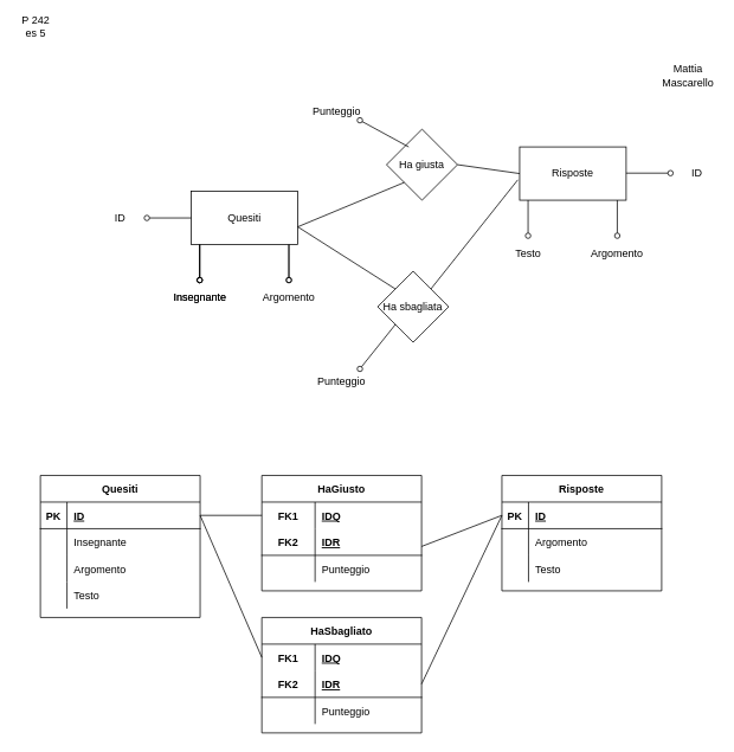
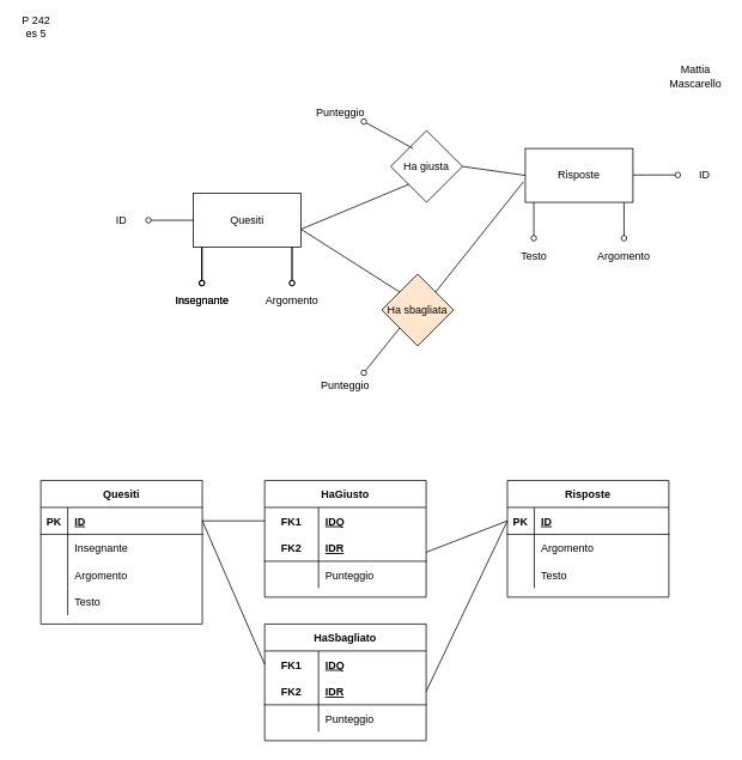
  <mxCell id="0" />
  <mxCell id="1" parent="0" />
  <mxCell id="2" value="Quesiti" style="rounded=0;whiteSpace=wrap;html=1;" vertex="1" parent="1"><mxGeometry x="215" y="215" width="120" height="60" as="geometry" /></mxCell>
  <mxCell id="3" value="" style="endArrow=oval;html=1;endFill=0;" edge="1" parent="1"><mxGeometry width="50" height="50" relative="1" as="geometry"><mxPoint x="215" y="245" as="sourcePoint" /><mxPoint x="165" y="245" as="targetPoint" /></mxGeometry></mxCell>
  <mxCell id="4" value="ID" style="text;html=1;strokeColor=none;fillColor=none;align=center;verticalAlign=middle;whiteSpace=wrap;rounded=0;" vertex="1" parent="1"><mxGeometry x="115" y="235" width="40" height="20" as="geometry" /></mxCell>
  <mxCell id="5" value="" style="endArrow=oval;html=1;endFill=0;exitX=0.5;exitY=1;exitDx=0;exitDy=0;" edge="1" parent="1"><mxGeometry width="50" height="50" relative="1" as="geometry"><mxPoint x="224.5" y="275" as="sourcePoint" /><mxPoint x="224.5" y="315" as="targetPoint" /></mxGeometry></mxCell>
  <mxCell id="6" value="Insegnante" style="text;html=1;strokeColor=none;fillColor=none;align=center;verticalAlign=middle;whiteSpace=wrap;rounded=0;" vertex="1" parent="1"><mxGeometry x="205" y="325" width="40" height="20" as="geometry" /></mxCell>
  <mxCell id="7" value="" style="endArrow=oval;html=1;endFill=0;exitX=0.5;exitY=1;exitDx=0;exitDy=0;" edge="1" parent="1"><mxGeometry width="50" height="50" relative="1" as="geometry"><mxPoint x="325" y="275" as="sourcePoint" /><mxPoint x="325" y="315" as="targetPoint" /></mxGeometry></mxCell>
  <mxCell id="8" value="Argomento" style="text;html=1;strokeColor=none;fillColor=none;align=center;verticalAlign=middle;whiteSpace=wrap;rounded=0;" vertex="1" parent="1"><mxGeometry x="305" y="325" width="40" height="20" as="geometry" /></mxCell>
  <mxCell id="9" value="Ha giusta" style="rhombus;whiteSpace=wrap;html=1;" vertex="1" parent="1"><mxGeometry x="435" y="145" width="80" height="80" as="geometry" /></mxCell>
- <mxCell id="10" value="Ha sbagliata" style="rhombus;whiteSpace=wrap;html=1;" vertex="1" parent="1"><mxGeometry x="425" y="305" width="80" height="80" as="geometry" /></mxCell>
+ <mxCell id="10" value="Ha sbagliata" style="rhombus;whiteSpace=wrap;html=1;fillColor=#ffe6cc;" vertex="1" parent="1"><mxGeometry x="425" y="305" width="80" height="80" as="geometry" /></mxCell>
  <mxCell id="11" value="" style="endArrow=none;html=1;entryX=0;entryY=0;entryDx=0;entryDy=0;" edge="1" parent="1" target="10"><mxGeometry width="50" height="50" relative="1" as="geometry"><mxPoint x="335" y="255" as="sourcePoint" /><mxPoint x="385" y="220" as="targetPoint" /></mxGeometry></mxCell>
  <mxCell id="12" value="" style="endArrow=none;html=1;entryX=0;entryY=1;entryDx=0;entryDy=0;" edge="1" parent="1" target="9"><mxGeometry width="50" height="50" relative="1" as="geometry"><mxPoint x="335" y="255" as="sourcePoint" /><mxPoint x="445" y="310" as="targetPoint" /></mxGeometry></mxCell>
  <mxCell id="13" value="" style="endArrow=oval;html=1;endFill=0;" edge="1" parent="1"><mxGeometry width="50" height="50" relative="1" as="geometry"><mxPoint x="460" y="165" as="sourcePoint" /><mxPoint x="405" y="135" as="targetPoint" /></mxGeometry></mxCell>
  <mxCell id="14" value="Punteggio" style="text;html=1;strokeColor=none;fillColor=none;align=center;verticalAlign=middle;whiteSpace=wrap;rounded=0;" vertex="1" parent="1"><mxGeometry x="359" y="115" width="40" height="20" as="geometry" /></mxCell>
  <mxCell id="15" value="" style="endArrow=oval;html=1;endFill=0;exitX=0;exitY=1;exitDx=0;exitDy=0;" edge="1" parent="1" source="10"><mxGeometry width="50" height="50" relative="1" as="geometry"><mxPoint x="505" y="305" as="sourcePoint" /><mxPoint x="405" y="415" as="targetPoint" /></mxGeometry></mxCell>
  <mxCell id="16" value="Punteggio" style="text;html=1;strokeColor=none;fillColor=none;align=center;verticalAlign=middle;whiteSpace=wrap;rounded=0;" vertex="1" parent="1"><mxGeometry x="359" y="425" width="51" height="10" as="geometry" /></mxCell>
  <mxCell id="17" value="Risposte" style="rounded=0;whiteSpace=wrap;html=1;" vertex="1" parent="1"><mxGeometry x="585" y="165" width="120" height="60" as="geometry" /></mxCell>
  <mxCell id="18" value="" style="endArrow=none;html=1;endFill=0;startArrow=oval;startFill=0;" edge="1" parent="1"><mxGeometry width="50" height="50" relative="1" as="geometry"><mxPoint x="755" y="194.5" as="sourcePoint" /><mxPoint x="705" y="194.5" as="targetPoint" /></mxGeometry></mxCell>
  <mxCell id="19" value="ID" style="text;html=1;strokeColor=none;fillColor=none;align=center;verticalAlign=middle;whiteSpace=wrap;rounded=0;" vertex="1" parent="1"><mxGeometry x="765" y="185" width="40" height="20" as="geometry" /></mxCell>
  <mxCell id="20" value="" style="endArrow=oval;html=1;endFill=0;exitX=0.5;exitY=1;exitDx=0;exitDy=0;" edge="1" parent="1"><mxGeometry width="50" height="50" relative="1" as="geometry"><mxPoint x="224.5" y="275" as="sourcePoint" /><mxPoint x="224.5" y="315" as="targetPoint" /></mxGeometry></mxCell>
  <mxCell id="21" value="Insegnante" style="text;html=1;strokeColor=none;fillColor=none;align=center;verticalAlign=middle;whiteSpace=wrap;rounded=0;" vertex="1" parent="1"><mxGeometry x="205" y="325" width="40" height="20" as="geometry" /></mxCell>
  <mxCell id="22" value="" style="endArrow=oval;html=1;endFill=0;exitX=0.5;exitY=1;exitDx=0;exitDy=0;" edge="1" parent="1"><mxGeometry width="50" height="50" relative="1" as="geometry"><mxPoint x="224.5" y="275" as="sourcePoint" /><mxPoint x="224.5" y="315" as="targetPoint" /></mxGeometry></mxCell>
  <mxCell id="23" value="" style="endArrow=oval;html=1;endFill=0;exitX=0.5;exitY=1;exitDx=0;exitDy=0;" edge="1" parent="1"><mxGeometry width="50" height="50" relative="1" as="geometry"><mxPoint x="325" y="275" as="sourcePoint" /><mxPoint x="325" y="315" as="targetPoint" /></mxGeometry></mxCell>
  <mxCell id="24" value="Argomento" style="text;html=1;strokeColor=none;fillColor=none;align=center;verticalAlign=middle;whiteSpace=wrap;rounded=0;" vertex="1" parent="1"><mxGeometry x="675" y="275" width="40" height="20" as="geometry" /></mxCell>
  <mxCell id="25" value="Testo" style="text;html=1;strokeColor=none;fillColor=none;align=center;verticalAlign=middle;whiteSpace=wrap;rounded=0;" vertex="1" parent="1"><mxGeometry x="575" y="275" width="40" height="20" as="geometry" /></mxCell>
  <mxCell id="26" value="" style="endArrow=oval;html=1;endFill=0;exitX=0.5;exitY=1;exitDx=0;exitDy=0;" edge="1" parent="1"><mxGeometry width="50" height="50" relative="1" as="geometry"><mxPoint x="594.5" y="225" as="sourcePoint" /><mxPoint x="594.5" y="265" as="targetPoint" /></mxGeometry></mxCell>
  <mxCell id="27" value="" style="endArrow=oval;html=1;endFill=0;exitX=0.5;exitY=1;exitDx=0;exitDy=0;" edge="1" parent="1"><mxGeometry width="50" height="50" relative="1" as="geometry"><mxPoint x="695" y="225" as="sourcePoint" /><mxPoint x="695" y="265" as="targetPoint" /></mxGeometry></mxCell>
  <mxCell id="28" value="" style="endArrow=none;html=1;entryX=0;entryY=0.5;entryDx=0;entryDy=0;" edge="1" parent="1" target="17"><mxGeometry width="50" height="50" relative="1" as="geometry"><mxPoint x="515" y="185" as="sourcePoint" /><mxPoint x="565" y="135" as="targetPoint" /></mxGeometry></mxCell>
  <mxCell id="29" value="" style="endArrow=none;html=1;entryX=-0.017;entryY=0.617;entryDx=0;entryDy=0;entryPerimeter=0;" edge="1" parent="1" target="17"><mxGeometry width="50" height="50" relative="1" as="geometry"><mxPoint x="485" y="325" as="sourcePoint" /><mxPoint x="555" y="335" as="targetPoint" /></mxGeometry></mxCell>
  <mxCell id="30" value="Quesiti" style="shape=table;startSize=30;container=1;collapsible=1;childLayout=tableLayout;fixedRows=1;rowLines=0;fontStyle=1;align=center;resizeLast=1;" vertex="1" parent="1"><mxGeometry x="45" y="535" width="180" height="160" as="geometry" /></mxCell>
  <mxCell id="31" value="" style="shape=partialRectangle;collapsible=0;dropTarget=0;pointerEvents=0;fillColor=none;top=0;left=0;bottom=1;right=0;points=[[0,0.5],[1,0.5]];portConstraint=eastwest;" vertex="1" parent="30"><mxGeometry y="30" width="180" height="30" as="geometry" /></mxCell>
  <mxCell id="32" value="PK" style="shape=partialRectangle;connectable=0;fillColor=none;top=0;left=0;bottom=0;right=0;fontStyle=1;overflow=hidden;" vertex="1" parent="31"><mxGeometry width="30" height="30" as="geometry" /></mxCell>
  <mxCell id="33" value="ID" style="shape=partialRectangle;connectable=0;fillColor=none;top=0;left=0;bottom=0;right=0;align=left;spacingLeft=6;fontStyle=5;overflow=hidden;" vertex="1" parent="31"><mxGeometry x="30" width="150" height="30" as="geometry" /></mxCell>
  <mxCell id="34" value="" style="shape=partialRectangle;collapsible=0;dropTarget=0;pointerEvents=0;fillColor=none;top=0;left=0;bottom=0;right=0;points=[[0,0.5],[1,0.5]];portConstraint=eastwest;" vertex="1" parent="30"><mxGeometry y="60" width="180" height="30" as="geometry" /></mxCell>
  <mxCell id="35" value="" style="shape=partialRectangle;connectable=0;fillColor=none;top=0;left=0;bottom=0;right=0;editable=1;overflow=hidden;" vertex="1" parent="34"><mxGeometry width="30" height="30" as="geometry" /></mxCell>
  <mxCell id="36" value="Insegnante" style="shape=partialRectangle;connectable=0;fillColor=none;top=0;left=0;bottom=0;right=0;align=left;spacingLeft=6;overflow=hidden;" vertex="1" parent="34"><mxGeometry x="30" width="150" height="30" as="geometry" /></mxCell>
  <mxCell id="37" value="" style="shape=partialRectangle;collapsible=0;dropTarget=0;pointerEvents=0;fillColor=none;top=0;left=0;bottom=0;right=0;points=[[0,0.5],[1,0.5]];portConstraint=eastwest;" vertex="1" parent="30"><mxGeometry y="90" width="180" height="30" as="geometry" /></mxCell>
  <mxCell id="38" value="" style="shape=partialRectangle;connectable=0;fillColor=none;top=0;left=0;bottom=0;right=0;editable=1;overflow=hidden;" vertex="1" parent="37"><mxGeometry width="30" height="30" as="geometry" /></mxCell>
  <mxCell id="39" value="Argomento" style="shape=partialRectangle;connectable=0;fillColor=none;top=0;left=0;bottom=0;right=0;align=left;spacingLeft=6;overflow=hidden;" vertex="1" parent="37"><mxGeometry x="30" width="150" height="30" as="geometry" /></mxCell>
  <mxCell id="40" value="" style="shape=partialRectangle;collapsible=0;dropTarget=0;pointerEvents=0;fillColor=none;top=0;left=0;bottom=0;right=0;points=[[0,0.5],[1,0.5]];portConstraint=eastwest;" vertex="1" parent="30"><mxGeometry y="120" width="180" height="30" as="geometry" /></mxCell>
  <mxCell id="41" value="" style="shape=partialRectangle;connectable=0;fillColor=none;top=0;left=0;bottom=0;right=0;editable=1;overflow=hidden;" vertex="1" parent="40"><mxGeometry width="30" height="30" as="geometry" /></mxCell>
  <mxCell id="42" value="Testo" style="shape=partialRectangle;connectable=0;fillColor=none;top=0;left=0;bottom=0;right=0;align=left;spacingLeft=6;overflow=hidden;" vertex="1" parent="40"><mxGeometry x="30" width="150" height="30" as="geometry" /></mxCell>
  <mxCell id="43" value="HaGiusto" style="shape=table;startSize=30;container=1;collapsible=1;childLayout=tableLayout;fixedRows=1;rowLines=0;fontStyle=1;align=center;resizeLast=1;" vertex="1" parent="1"><mxGeometry x="294.5" y="535" width="180" height="130" as="geometry"><mxRectangle x="309.5" y="520" width="90" height="30" as="alternateBounds" /></mxGeometry></mxCell>
  <mxCell id="44" value="" style="shape=partialRectangle;collapsible=0;dropTarget=0;pointerEvents=0;fillColor=none;top=0;left=0;bottom=0;right=0;points=[[0,0.5],[1,0.5]];portConstraint=eastwest;" vertex="1" parent="43"><mxGeometry y="30" width="180" height="30" as="geometry" /></mxCell>
  <mxCell id="45" value="FK1" style="shape=partialRectangle;connectable=0;fillColor=none;top=0;left=0;bottom=0;right=0;fontStyle=1;overflow=hidden;" vertex="1" parent="44"><mxGeometry width="60" height="30" as="geometry" /></mxCell>
  <mxCell id="46" value="IDQ" style="shape=partialRectangle;connectable=0;fillColor=none;top=0;left=0;bottom=0;right=0;align=left;spacingLeft=6;fontStyle=5;overflow=hidden;" vertex="1" parent="44"><mxGeometry x="60" width="120" height="30" as="geometry" /></mxCell>
  <mxCell id="47" value="" style="shape=partialRectangle;collapsible=0;dropTarget=0;pointerEvents=0;fillColor=none;top=0;left=0;bottom=1;right=0;points=[[0,0.5],[1,0.5]];portConstraint=eastwest;" vertex="1" parent="43"><mxGeometry y="60" width="180" height="30" as="geometry" /></mxCell>
  <mxCell id="48" value="FK2" style="shape=partialRectangle;connectable=0;fillColor=none;top=0;left=0;bottom=0;right=0;fontStyle=1;overflow=hidden;" vertex="1" parent="47"><mxGeometry width="60" height="30" as="geometry" /></mxCell>
  <mxCell id="49" value="IDR" style="shape=partialRectangle;connectable=0;fillColor=none;top=0;left=0;bottom=0;right=0;align=left;spacingLeft=6;fontStyle=5;overflow=hidden;" vertex="1" parent="47"><mxGeometry x="60" width="120" height="30" as="geometry" /></mxCell>
  <mxCell id="50" value="" style="shape=partialRectangle;collapsible=0;dropTarget=0;pointerEvents=0;fillColor=none;top=0;left=0;bottom=0;right=0;points=[[0,0.5],[1,0.5]];portConstraint=eastwest;" vertex="1" parent="43"><mxGeometry y="90" width="180" height="30" as="geometry" /></mxCell>
  <mxCell id="51" value="" style="shape=partialRectangle;connectable=0;fillColor=none;top=0;left=0;bottom=0;right=0;editable=1;overflow=hidden;" vertex="1" parent="50"><mxGeometry width="60" height="30" as="geometry" /></mxCell>
  <mxCell id="52" value="Punteggio" style="shape=partialRectangle;connectable=0;fillColor=none;top=0;left=0;bottom=0;right=0;align=left;spacingLeft=6;overflow=hidden;" vertex="1" parent="50"><mxGeometry x="60" width="120" height="30" as="geometry" /></mxCell>
  <mxCell id="53" value="HaSbagliato" style="shape=table;startSize=30;container=1;collapsible=1;childLayout=tableLayout;fixedRows=1;rowLines=0;fontStyle=1;align=center;resizeLast=1;" vertex="1" parent="1"><mxGeometry x="294.5" y="695" width="180" height="130" as="geometry" /></mxCell>
  <mxCell id="54" value="" style="shape=partialRectangle;collapsible=0;dropTarget=0;pointerEvents=0;fillColor=none;top=0;left=0;bottom=0;right=0;points=[[0,0.5],[1,0.5]];portConstraint=eastwest;" vertex="1" parent="53"><mxGeometry y="30" width="180" height="30" as="geometry" /></mxCell>
  <mxCell id="55" value="FK1" style="shape=partialRectangle;connectable=0;fillColor=none;top=0;left=0;bottom=0;right=0;fontStyle=1;overflow=hidden;" vertex="1" parent="54"><mxGeometry width="60" height="30" as="geometry" /></mxCell>
  <mxCell id="56" value="IDQ" style="shape=partialRectangle;connectable=0;fillColor=none;top=0;left=0;bottom=0;right=0;align=left;spacingLeft=6;fontStyle=5;overflow=hidden;" vertex="1" parent="54"><mxGeometry x="60" width="120" height="30" as="geometry" /></mxCell>
  <mxCell id="57" value="" style="shape=partialRectangle;collapsible=0;dropTarget=0;pointerEvents=0;fillColor=none;top=0;left=0;bottom=1;right=0;points=[[0,0.5],[1,0.5]];portConstraint=eastwest;" vertex="1" parent="53"><mxGeometry y="60" width="180" height="30" as="geometry" /></mxCell>
  <mxCell id="58" value="FK2" style="shape=partialRectangle;connectable=0;fillColor=none;top=0;left=0;bottom=0;right=0;fontStyle=1;overflow=hidden;" vertex="1" parent="57"><mxGeometry width="60" height="30" as="geometry" /></mxCell>
  <mxCell id="59" value="IDR" style="shape=partialRectangle;connectable=0;fillColor=none;top=0;left=0;bottom=0;right=0;align=left;spacingLeft=6;fontStyle=5;overflow=hidden;" vertex="1" parent="57"><mxGeometry x="60" width="120" height="30" as="geometry" /></mxCell>
  <mxCell id="60" value="" style="shape=partialRectangle;collapsible=0;dropTarget=0;pointerEvents=0;fillColor=none;top=0;left=0;bottom=0;right=0;points=[[0,0.5],[1,0.5]];portConstraint=eastwest;" vertex="1" parent="53"><mxGeometry y="90" width="180" height="30" as="geometry" /></mxCell>
  <mxCell id="61" value="" style="shape=partialRectangle;connectable=0;fillColor=none;top=0;left=0;bottom=0;right=0;editable=1;overflow=hidden;" vertex="1" parent="60"><mxGeometry width="60" height="30" as="geometry" /></mxCell>
  <mxCell id="62" value="Punteggio" style="shape=partialRectangle;connectable=0;fillColor=none;top=0;left=0;bottom=0;right=0;align=left;spacingLeft=6;overflow=hidden;" vertex="1" parent="60"><mxGeometry x="60" width="120" height="30" as="geometry" /></mxCell>
  <mxCell id="63" value="Risposte" style="shape=table;startSize=30;container=1;collapsible=1;childLayout=tableLayout;fixedRows=1;rowLines=0;fontStyle=1;align=center;resizeLast=1;" vertex="1" parent="1"><mxGeometry x="565" y="535" width="180" height="130" as="geometry" /></mxCell>
  <mxCell id="64" value="" style="shape=partialRectangle;collapsible=0;dropTarget=0;pointerEvents=0;fillColor=none;top=0;left=0;bottom=1;right=0;points=[[0,0.5],[1,0.5]];portConstraint=eastwest;" vertex="1" parent="63"><mxGeometry y="30" width="180" height="30" as="geometry" /></mxCell>
  <mxCell id="65" value="PK" style="shape=partialRectangle;connectable=0;fillColor=none;top=0;left=0;bottom=0;right=0;fontStyle=1;overflow=hidden;" vertex="1" parent="64"><mxGeometry width="30" height="30" as="geometry" /></mxCell>
  <mxCell id="66" value="ID" style="shape=partialRectangle;connectable=0;fillColor=none;top=0;left=0;bottom=0;right=0;align=left;spacingLeft=6;fontStyle=5;overflow=hidden;" vertex="1" parent="64"><mxGeometry x="30" width="150" height="30" as="geometry" /></mxCell>
  <mxCell id="67" value="" style="shape=partialRectangle;collapsible=0;dropTarget=0;pointerEvents=0;fillColor=none;top=0;left=0;bottom=0;right=0;points=[[0,0.5],[1,0.5]];portConstraint=eastwest;" vertex="1" parent="63"><mxGeometry y="60" width="180" height="30" as="geometry" /></mxCell>
  <mxCell id="68" value="" style="shape=partialRectangle;connectable=0;fillColor=none;top=0;left=0;bottom=0;right=0;editable=1;overflow=hidden;" vertex="1" parent="67"><mxGeometry width="30" height="30" as="geometry" /></mxCell>
  <mxCell id="69" value="Argomento" style="shape=partialRectangle;connectable=0;fillColor=none;top=0;left=0;bottom=0;right=0;align=left;spacingLeft=6;overflow=hidden;" vertex="1" parent="67"><mxGeometry x="30" width="150" height="30" as="geometry" /></mxCell>
  <mxCell id="70" value="" style="shape=partialRectangle;collapsible=0;dropTarget=0;pointerEvents=0;fillColor=none;top=0;left=0;bottom=0;right=0;points=[[0,0.5],[1,0.5]];portConstraint=eastwest;" vertex="1" parent="63"><mxGeometry y="90" width="180" height="30" as="geometry" /></mxCell>
  <mxCell id="71" value="" style="shape=partialRectangle;connectable=0;fillColor=none;top=0;left=0;bottom=0;right=0;editable=1;overflow=hidden;" vertex="1" parent="70"><mxGeometry width="30" height="30" as="geometry" /></mxCell>
  <mxCell id="72" value="Testo" style="shape=partialRectangle;connectable=0;fillColor=none;top=0;left=0;bottom=0;right=0;align=left;spacingLeft=6;overflow=hidden;" vertex="1" parent="70"><mxGeometry x="30" width="150" height="30" as="geometry" /></mxCell>
  <mxCell id="73" value="" style="endArrow=none;html=1;rounded=0;entryX=0;entryY=0.5;entryDx=0;entryDy=0;exitX=1;exitY=0.5;exitDx=0;exitDy=0;" edge="1" parent="1" source="31" target="44"><mxGeometry relative="1" as="geometry"><mxPoint x="105" y="585" as="sourcePoint" /><mxPoint x="265" y="585" as="targetPoint" /></mxGeometry></mxCell>
  <mxCell id="74" value="" style="endArrow=none;html=1;rounded=0;entryX=0;entryY=0.5;entryDx=0;entryDy=0;exitX=1;exitY=0.5;exitDx=0;exitDy=0;" edge="1" parent="1" source="31" target="54"><mxGeometry relative="1" as="geometry"><mxPoint x="235" y="590" as="sourcePoint" /><mxPoint x="304.5" y="590" as="targetPoint" /></mxGeometry></mxCell>
  <mxCell id="75" value="" style="endArrow=none;html=1;rounded=0;entryX=0;entryY=0.5;entryDx=0;entryDy=0;exitX=1;exitY=0.5;exitDx=0;exitDy=0;" edge="1" parent="1" target="64"><mxGeometry relative="1" as="geometry"><mxPoint x="474.5" y="615" as="sourcePoint" /><mxPoint x="544" y="615" as="targetPoint" /></mxGeometry></mxCell>
  <mxCell id="76" value="" style="endArrow=none;html=1;rounded=0;entryX=0;entryY=0.5;entryDx=0;entryDy=0;exitX=1;exitY=0.5;exitDx=0;exitDy=0;" edge="1" parent="1" source="57" target="64"><mxGeometry relative="1" as="geometry"><mxPoint x="465" y="775" as="sourcePoint" /><mxPoint x="534.5" y="775" as="targetPoint" /></mxGeometry></mxCell>
  <mxCell id="77" value="P 242 es 5" style="text;html=1;strokeColor=none;fillColor=none;align=center;verticalAlign=middle;whiteSpace=wrap;rounded=0;" vertex="1" parent="1"><mxGeometry x="20" y="20" width="40" height="20" as="geometry" /></mxCell>
  <mxCell id="78" value="Mattia Mascarello" style="text;html=1;strokeColor=none;fillColor=none;align=center;verticalAlign=middle;whiteSpace=wrap;rounded=0;" vertex="1" parent="1"><mxGeometry x="755" y="75" width="40" height="20" as="geometry" /></mxCell>
